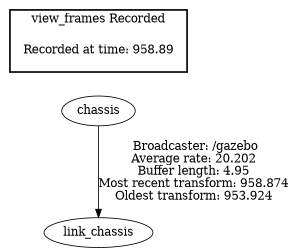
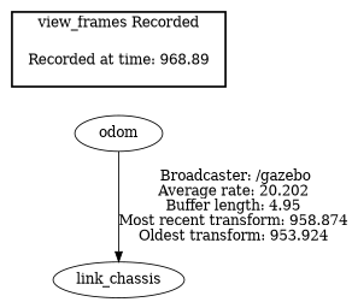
  digraph {
-   "Recorded at time: 958.89" [shape=plaintext]
-   odom [label=chassis]
+   "Recorded at time: 958.89" [shape=plaintext label="Recorded at time: 968.89"]
+   odom
    link_chassis
    subgraph cluster_1 {
      color=black
      label="view_frames Recorded"
      style=bold
      "Recorded at time: 958.89"
    }
    "Recorded at time: 958.89" -> odom [style=invis]
    odom -> link_chassis [label=" Broadcaster: /gazebo\nAverage rate: 20.202\nBuffer length: 4.95\nMost recent transform: 958.874\nOldest transform: 953.924\n"]
  }
